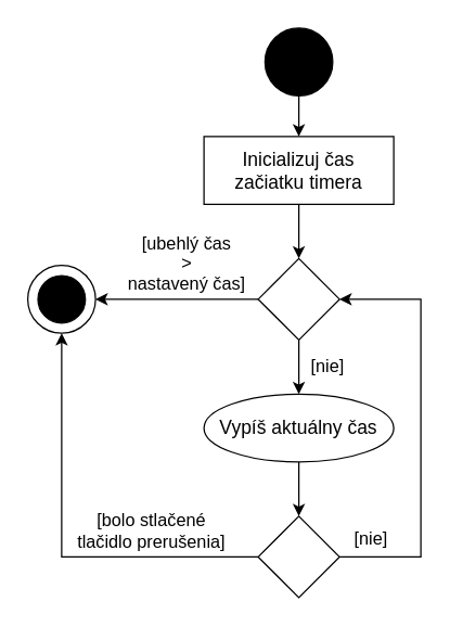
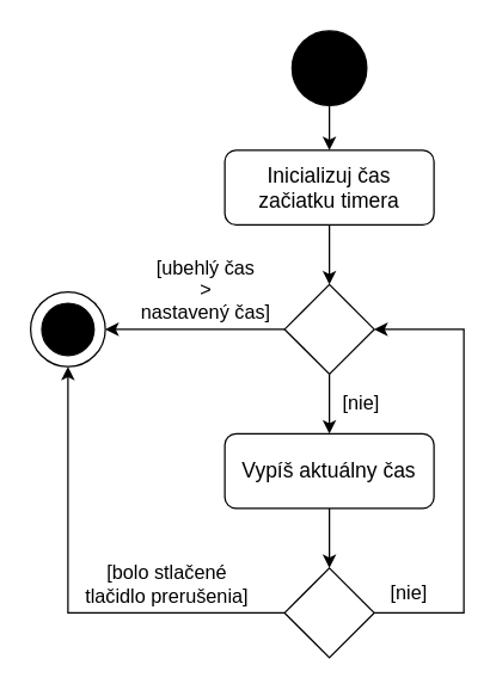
  <mxCell id="0" />
  <mxCell id="1" parent="0" />
  <mxCell id="2" style="edgeStyle=orthogonalEdgeStyle;rounded=0;orthogonalLoop=1;jettySize=auto;html=1;exitX=0.5;exitY=1;exitDx=0;exitDy=0;entryX=0.5;entryY=0;entryDx=0;entryDy=0;" parent="1" source="3" target="5" edge="1"><mxGeometry relative="1" as="geometry" /></mxCell>
  <mxCell id="3" value="" style="ellipse;whiteSpace=wrap;html=1;aspect=fixed;fillColor=#000000;" parent="1" vertex="1"><mxGeometry x="195" y="20" width="50" height="50" as="geometry" /></mxCell>
  <mxCell id="4" style="edgeStyle=orthogonalEdgeStyle;rounded=0;orthogonalLoop=1;jettySize=auto;html=1;exitX=0.5;exitY=1;exitDx=0;exitDy=0;" parent="1" source="5" target="17" edge="1"><mxGeometry relative="1" as="geometry"><mxPoint x="220" y="180" as="targetPoint" /></mxGeometry></mxCell>
- <mxCell id="5" value="&lt;span style=&quot;font-size: 14px&quot;&gt;Inicializuj čas&lt;br&gt;začiatku timera&lt;/span&gt;" style="whiteSpace=wrap;html=1;fillColor=#FFFFFF;fontStyle=0;rounded=0;" parent="1" vertex="1"><mxGeometry x="150" y="100" width="140" height="50" as="geometry" /></mxCell>
+ <mxCell id="5" value="&lt;span style=&quot;font-size: 14px&quot;&gt;Inicializuj čas&lt;br&gt;začiatku timera&lt;/span&gt;" style="rounded=1;whiteSpace=wrap;html=1;fillColor=#FFFFFF;fontStyle=0" parent="1" vertex="1"><mxGeometry x="150" y="100" width="140" height="50" as="geometry" /></mxCell>
  <mxCell id="6" style="edgeStyle=orthogonalEdgeStyle;rounded=0;orthogonalLoop=1;jettySize=auto;html=1;exitX=1;exitY=0.5;exitDx=0;exitDy=0;entryX=1;entryY=0.5;entryDx=0;entryDy=0;" parent="1" target="17" edge="1" source="10"><mxGeometry relative="1" as="geometry"><mxPoint x="220" y="430" as="sourcePoint" /><mxPoint x="220" y="470" as="targetPoint" /><Array as="points"><mxPoint x="310" y="410" /><mxPoint x="310" y="220" /></Array></mxGeometry></mxCell>
  <mxCell id="7" value="&lt;font style=&quot;font-size: 13px;&quot;&gt;[nie]&lt;/font&gt;" style="edgeLabel;html=1;align=center;verticalAlign=middle;resizable=0;points=[];fontSize=13;" parent="6" vertex="1" connectable="0"><mxGeometry x="-0.315" y="1" relative="1" as="geometry"><mxPoint x="-36.03" y="31.14" as="offset" /></mxGeometry></mxCell>
  <mxCell id="8" style="edgeStyle=orthogonalEdgeStyle;rounded=0;orthogonalLoop=1;jettySize=auto;html=1;exitX=0;exitY=0.5;exitDx=0;exitDy=0;entryX=0.5;entryY=1;entryDx=0;entryDy=0;" parent="1" source="10" target="18" edge="1"><mxGeometry relative="1" as="geometry"><mxPoint x="170" y="410" as="sourcePoint" /><mxPoint x="70" y="410" as="targetPoint" /></mxGeometry></mxCell>
  <mxCell id="9" value="&lt;font style=&quot;font-size: 13px&quot;&gt;[bolo stlačené&lt;br style=&quot;font-size: 13px&quot;&gt;tlačidlo prerušenia]&lt;/font&gt;" style="edgeLabel;html=1;align=center;verticalAlign=middle;resizable=0;points=[];fontSize=13;" parent="8" vertex="1" connectable="0"><mxGeometry x="0.246" relative="1" as="geometry"><mxPoint x="65" y="28.07" as="offset" /></mxGeometry></mxCell>
  <mxCell id="10" value="" style="rhombus;whiteSpace=wrap;html=1;" parent="1" vertex="1"><mxGeometry x="190" y="380" width="60" height="60" as="geometry" /></mxCell>
  <mxCell id="11" style="edgeStyle=orthogonalEdgeStyle;rounded=0;orthogonalLoop=1;jettySize=auto;html=1;exitX=0.5;exitY=1;exitDx=0;exitDy=0;entryX=0.5;entryY=0;entryDx=0;entryDy=0;" edge="1" parent="1" source="12" target="10"><mxGeometry relative="1" as="geometry"><mxPoint x="220" y="402.5" as="targetPoint" /></mxGeometry></mxCell>
- <mxCell id="12" value="&lt;span style=&quot;font-size: 14px&quot;&gt;Vypíš aktuálny čas&lt;/span&gt;" style="ellipse;whiteSpace=wrap;html=1;fillColor=#FFFFFF;fontStyle=0;" vertex="1" parent="1"><mxGeometry x="150" y="290" width="140" height="50" as="geometry" /></mxCell>
+ <mxCell id="12" value="&lt;span style=&quot;font-size: 14px&quot;&gt;Vypíš aktuálny čas&lt;/span&gt;" style="rounded=1;whiteSpace=wrap;html=1;fillColor=#FFFFFF;fontStyle=0" vertex="1" parent="1"><mxGeometry x="150" y="290" width="140" height="50" as="geometry" /></mxCell>
  <mxCell id="13" style="edgeStyle=orthogonalEdgeStyle;rounded=0;orthogonalLoop=1;jettySize=auto;html=1;exitX=0.5;exitY=1;exitDx=0;exitDy=0;entryX=0.5;entryY=0;entryDx=0;entryDy=0;" edge="1" parent="1" source="17" target="12"><mxGeometry relative="1" as="geometry" /></mxCell>
  <mxCell id="14" value="&lt;font style=&quot;font-size: 13px&quot;&gt;[nie]&lt;/font&gt;" style="edgeLabel;html=1;align=center;verticalAlign=middle;resizable=0;points=[];" vertex="1" connectable="0" parent="13"><mxGeometry x="-0.702" y="-1" relative="1" as="geometry"><mxPoint x="21" y="12.67" as="offset" /></mxGeometry></mxCell>
  <mxCell id="15" style="edgeStyle=orthogonalEdgeStyle;rounded=0;orthogonalLoop=1;jettySize=auto;html=1;exitX=0;exitY=0.5;exitDx=0;exitDy=0;entryX=1;entryY=0.5;entryDx=0;entryDy=0;" edge="1" parent="1" source="17" target="18"><mxGeometry relative="1" as="geometry"><mxPoint x="160" y="220" as="sourcePoint" /></mxGeometry></mxCell>
  <mxCell id="16" value="&lt;span style=&quot;font-size: 13px ; line-height: 100%&quot;&gt;[ubehlý čas&lt;br&gt;&amp;gt;&lt;br&gt;nastavený čas]&lt;/span&gt;" style="edgeLabel;html=1;align=center;verticalAlign=middle;resizable=0;points=[];" vertex="1" connectable="0" parent="15"><mxGeometry x="-0.223" relative="1" as="geometry"><mxPoint x="-6.83" y="-27" as="offset" /></mxGeometry></mxCell>
  <mxCell id="17" value="" style="rhombus;whiteSpace=wrap;html=1;" vertex="1" parent="1"><mxGeometry x="190" y="190" width="60" height="60" as="geometry" /></mxCell>
  <mxCell id="18" value="" style="ellipse;whiteSpace=wrap;html=1;aspect=fixed;" vertex="1" parent="1"><mxGeometry x="20" y="195" width="50" height="50" as="geometry" /></mxCell>
  <mxCell id="19" value="" style="ellipse;whiteSpace=wrap;html=1;aspect=fixed;fillColor=#000000;" vertex="1" parent="1"><mxGeometry x="27.5" y="202.5" width="35" height="35" as="geometry" /></mxCell>
